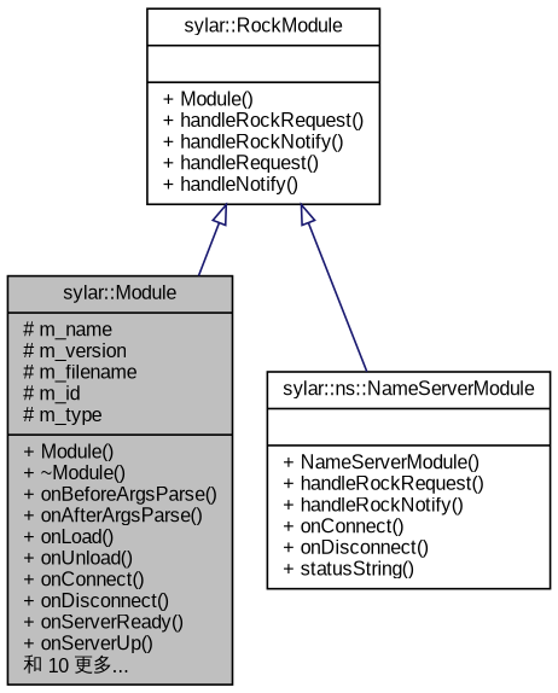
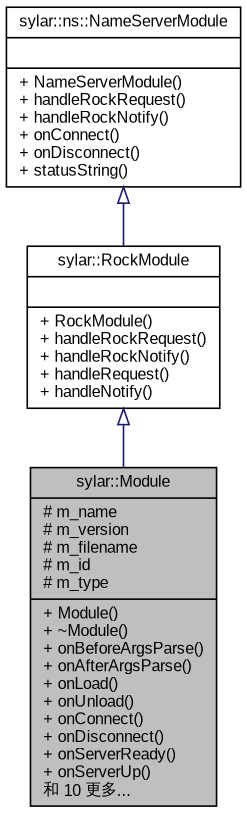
  digraph {
    fontname="Liberation Sans"
    node [color=black fillcolor=white fontname="Liberation Sans" fontsize=10 shape=record style=filled]
    edge [arrowtail=onormal color=midnightblue dir=back fontname="Liberation Sans" fontsize=10 labelfontname=Helvetica labelfontsize=10 style=solid]
    n1 [fillcolor=grey75 fontcolor=black height=0.2 label="{sylar::Module\n|# m_name\l# m_version\l# m_filename\l# m_id\l# m_type\l|+ Module()\l+ ~Module()\l+ onBeforeArgsParse()\l+ onAfterArgsParse()\l+ onLoad()\l+ onUnload()\l+ onConnect()\l+ onDisconnect()\l+ onServerReady()\l+ onServerUp()\l和 10 更多...\l}" width=0.4]
-   n2 [height=0.2 label="{sylar::RockModule\n||+ Module()\l+ handleRockRequest()\l+ handleRockNotify()\l+ handleRequest()\l+ handleNotify()\l}" width=0.4]
+   n2 [height=0.2 label="{sylar::RockModule\n||+ RockModule()\l+ handleRockRequest()\l+ handleRockNotify()\l+ handleRequest()\l+ handleNotify()\l}" width=0.4]
    n3 [height=0.2 label="{sylar::ns::NameServerModule\n||+ NameServerModule()\l+ handleRockRequest()\l+ handleRockNotify()\l+ onConnect()\l+ onDisconnect()\l+ statusString()\l}" width=0.4]
    n2 -> n1
-   n2 -> n3
+   n3 -> n2
  }
